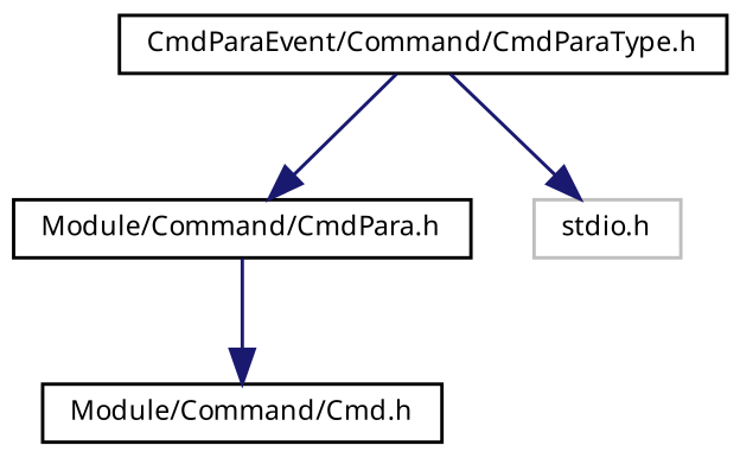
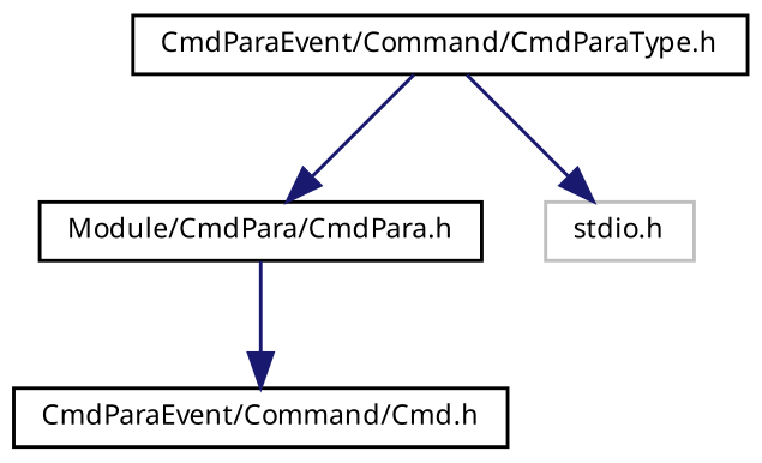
  digraph {
    node [color=black fillcolor=white fontname=Sans fontsize=8 shape=record style=filled]
    edge [color=midnightblue fontname=Sans fontsize=8 labelfontname=Sans labelfontsize=8 style=solid]
    n1 [height=0.2 label="CmdParaEvent/Command/CmdParaType.h" width=0.4]
-   n2 [height=0.2 label="Module/Command/CmdPara.h" width=0.4]
+   n2 [height=0.2 label="Module/CmdPara/CmdPara.h" width=0.4]
    n3 [color=grey75 height=0.2 label="stdio.h" width=0.4]
-   n4 [height=0.2 label="Module/Command/Cmd.h" width=0.4]
+   n4 [height=0.2 label="CmdParaEvent/Command/Cmd.h" width=0.4]
    n1 -> n2
    n1 -> n3
    n2 -> n4
  }
